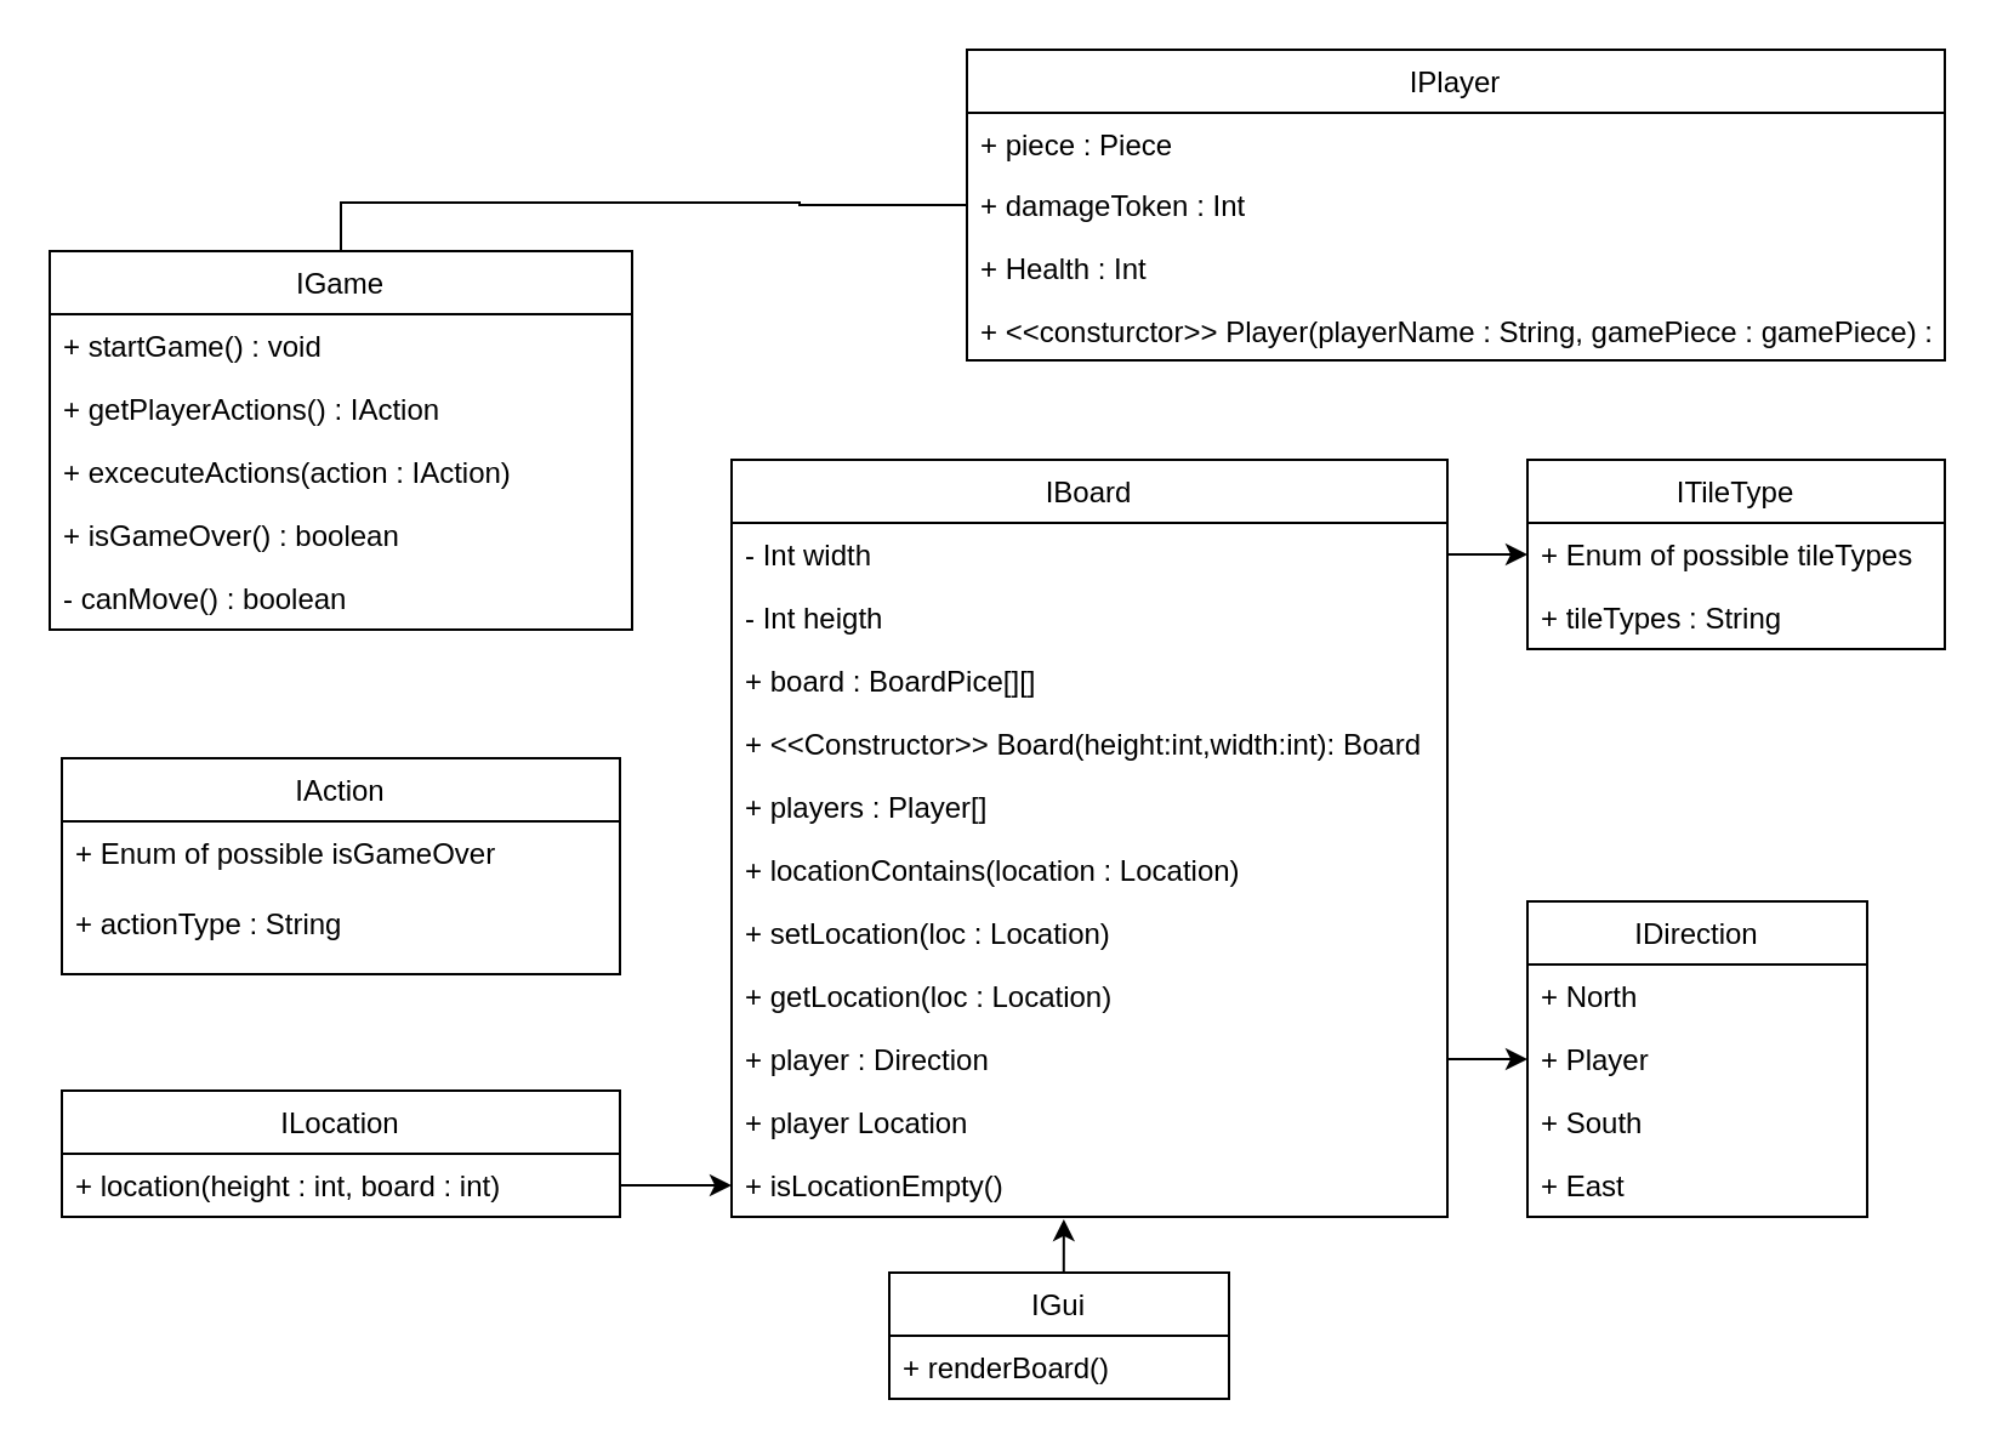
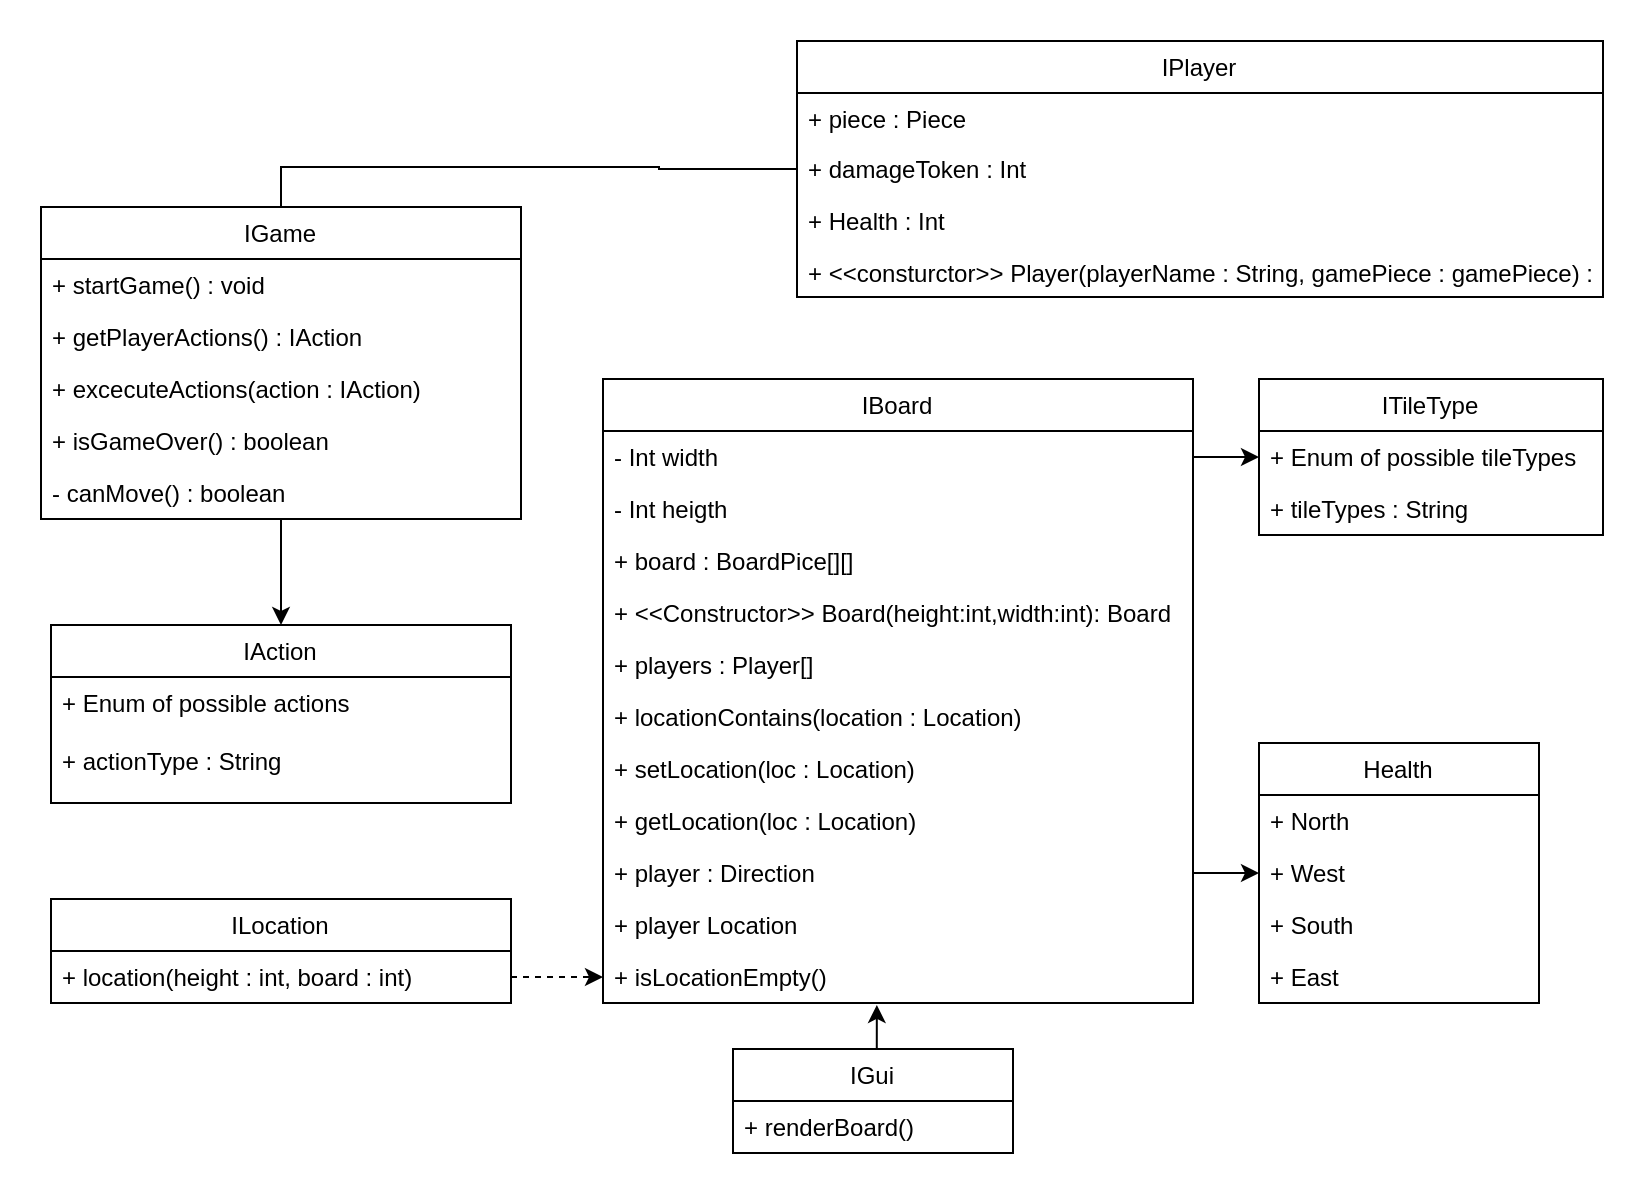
  <mxCell id="0" />
  <mxCell id="1" parent="0" />
+ <mxCell id="2" style="edgeStyle=orthogonalEdgeStyle;rounded=0;orthogonalLoop=1;jettySize=auto;html=1;exitX=0.5;exitY=1;exitDx=0;exitDy=0;entryX=0.5;entryY=0;entryDx=0;entryDy=0;" edge="1" parent="1" source="4" target="40"><mxGeometry relative="1" as="geometry" /></mxCell>
  <mxCell id="3" style="edgeStyle=orthogonalEdgeStyle;rounded=0;orthogonalLoop=1;jettySize=auto;html=1;exitX=0.5;exitY=0;exitDx=0;exitDy=0;entryX=0;entryY=0.5;entryDx=0;entryDy=0;endArrow=none;" edge="1" parent="1" source="4" target="24"><mxGeometry relative="1" as="geometry" /></mxCell>
  <mxCell id="4" value="IGame" style="swimlane;fontStyle=0;childLayout=stackLayout;horizontal=1;startSize=26;fillColor=none;horizontalStack=0;resizeParent=1;resizeParentMax=0;resizeLast=0;collapsible=1;marginBottom=0;" vertex="1" parent="1"><mxGeometry x="20" y="103" width="240" height="156" as="geometry" /></mxCell>
  <mxCell id="5" value="+ startGame() : void" style="text;strokeColor=none;fillColor=none;align=left;verticalAlign=top;spacingLeft=4;spacingRight=4;overflow=hidden;rotatable=0;points=[[0,0.5],[1,0.5]];portConstraint=eastwest;" vertex="1" parent="4"><mxGeometry y="26" width="240" height="26" as="geometry" /></mxCell>
  <mxCell id="6" value="+ getPlayerActions() : IAction" style="text;strokeColor=none;fillColor=none;align=left;verticalAlign=top;spacingLeft=4;spacingRight=4;overflow=hidden;rotatable=0;points=[[0,0.5],[1,0.5]];portConstraint=eastwest;" vertex="1" parent="4"><mxGeometry y="52" width="240" height="26" as="geometry" /></mxCell>
  <mxCell id="7" value="+ excecuteActions(action : IAction)" style="text;strokeColor=none;fillColor=none;align=left;verticalAlign=top;spacingLeft=4;spacingRight=4;overflow=hidden;rotatable=0;points=[[0,0.5],[1,0.5]];portConstraint=eastwest;" vertex="1" parent="4"><mxGeometry y="78" width="240" height="26" as="geometry" /></mxCell>
  <mxCell id="8" value="+ isGameOver() : boolean" style="text;strokeColor=none;fillColor=none;align=left;verticalAlign=top;spacingLeft=4;spacingRight=4;overflow=hidden;rotatable=0;points=[[0,0.5],[1,0.5]];portConstraint=eastwest;" vertex="1" parent="4"><mxGeometry y="104" width="240" height="26" as="geometry" /></mxCell>
  <mxCell id="9" value="- canMove() : boolean" style="text;strokeColor=none;fillColor=none;align=left;verticalAlign=top;spacingLeft=4;spacingRight=4;overflow=hidden;rotatable=0;points=[[0,0.5],[1,0.5]];portConstraint=eastwest;" vertex="1" parent="4"><mxGeometry y="130" width="240" height="26" as="geometry" /></mxCell>
  <mxCell id="10" value="IBoard" style="swimlane;fontStyle=0;childLayout=stackLayout;horizontal=1;startSize=26;fillColor=none;horizontalStack=0;resizeParent=1;resizeParentMax=0;resizeLast=0;collapsible=1;marginBottom=0;" vertex="1" parent="1"><mxGeometry x="301" y="189" width="295" height="312" as="geometry" /></mxCell>
  <mxCell id="11" value="- Int width" style="text;strokeColor=none;fillColor=none;align=left;verticalAlign=top;spacingLeft=4;spacingRight=4;overflow=hidden;rotatable=0;points=[[0,0.5],[1,0.5]];portConstraint=eastwest;" vertex="1" parent="10"><mxGeometry y="26" width="295" height="26" as="geometry" /></mxCell>
  <mxCell id="12" value="- Int heigth" style="text;strokeColor=none;fillColor=none;align=left;verticalAlign=top;spacingLeft=4;spacingRight=4;overflow=hidden;rotatable=0;points=[[0,0.5],[1,0.5]];portConstraint=eastwest;" vertex="1" parent="10"><mxGeometry y="52" width="295" height="26" as="geometry" /></mxCell>
  <mxCell id="13" value="+ board : BoardPice[][]&#10;" style="text;strokeColor=none;fillColor=none;align=left;verticalAlign=top;spacingLeft=4;spacingRight=4;overflow=hidden;rotatable=0;points=[[0,0.5],[1,0.5]];portConstraint=eastwest;" vertex="1" parent="10"><mxGeometry y="78" width="295" height="26" as="geometry" /></mxCell>
  <mxCell id="14" value="+ &lt;&lt;Constructor&gt;&gt; Board(height:int,width:int): Board" style="text;strokeColor=none;fillColor=none;align=left;verticalAlign=top;spacingLeft=4;spacingRight=4;overflow=hidden;rotatable=0;points=[[0,0.5],[1,0.5]];portConstraint=eastwest;" vertex="1" parent="10"><mxGeometry y="104" width="295" height="26" as="geometry" /></mxCell>
  <mxCell id="15" value="+ players : Player[]&#10;" style="text;strokeColor=none;fillColor=none;align=left;verticalAlign=top;spacingLeft=4;spacingRight=4;overflow=hidden;rotatable=0;points=[[0,0.5],[1,0.5]];portConstraint=eastwest;" vertex="1" parent="10"><mxGeometry y="130" width="295" height="26" as="geometry" /></mxCell>
  <mxCell id="16" value="+ locationContains(location : Location)" style="text;strokeColor=none;fillColor=none;align=left;verticalAlign=top;spacingLeft=4;spacingRight=4;overflow=hidden;rotatable=0;points=[[0,0.5],[1,0.5]];portConstraint=eastwest;" vertex="1" parent="10"><mxGeometry y="156" width="295" height="26" as="geometry" /></mxCell>
  <mxCell id="17" value="+ setLocation(loc : Location)" style="text;strokeColor=none;fillColor=none;align=left;verticalAlign=top;spacingLeft=4;spacingRight=4;overflow=hidden;rotatable=0;points=[[0,0.5],[1,0.5]];portConstraint=eastwest;" vertex="1" parent="10"><mxGeometry y="182" width="295" height="26" as="geometry" /></mxCell>
  <mxCell id="18" value="+ getLocation(loc : Location)" style="text;strokeColor=none;fillColor=none;align=left;verticalAlign=top;spacingLeft=4;spacingRight=4;overflow=hidden;rotatable=0;points=[[0,0.5],[1,0.5]];portConstraint=eastwest;" vertex="1" parent="10"><mxGeometry y="208" width="295" height="26" as="geometry" /></mxCell>
  <mxCell id="19" value="+ player : Direction" style="text;strokeColor=none;fillColor=none;align=left;verticalAlign=top;spacingLeft=4;spacingRight=4;overflow=hidden;rotatable=0;points=[[0,0.5],[1,0.5]];portConstraint=eastwest;" vertex="1" parent="10"><mxGeometry y="234" width="295" height="26" as="geometry" /></mxCell>
  <mxCell id="20" value="+ player Location" style="text;strokeColor=none;fillColor=none;align=left;verticalAlign=top;spacingLeft=4;spacingRight=4;overflow=hidden;rotatable=0;points=[[0,0.5],[1,0.5]];portConstraint=eastwest;" vertex="1" parent="10"><mxGeometry y="260" width="295" height="26" as="geometry" /></mxCell>
  <mxCell id="21" value="+ isLocationEmpty()" style="text;strokeColor=none;fillColor=none;align=left;verticalAlign=top;spacingLeft=4;spacingRight=4;overflow=hidden;rotatable=0;points=[[0,0.5],[1,0.5]];portConstraint=eastwest;" vertex="1" parent="10"><mxGeometry y="286" width="295" height="26" as="geometry" /></mxCell>
  <mxCell id="22" value="IPlayer" style="swimlane;fontStyle=0;childLayout=stackLayout;horizontal=1;startSize=26;fillColor=none;horizontalStack=0;resizeParent=1;resizeParentMax=0;resizeLast=0;collapsible=1;marginBottom=0;" vertex="1" parent="1"><mxGeometry x="398" y="20" width="403" height="128" as="geometry" /></mxCell>
  <mxCell id="23" value="+ piece : Piece" style="text;strokeColor=none;fillColor=none;align=left;verticalAlign=top;spacingLeft=4;spacingRight=4;overflow=hidden;rotatable=0;points=[[0,0.5],[1,0.5]];portConstraint=eastwest;" vertex="1" parent="22"><mxGeometry y="26" width="403" height="25" as="geometry" /></mxCell>
  <mxCell id="24" value="+ damageToken : Int" style="text;strokeColor=none;fillColor=none;align=left;verticalAlign=top;spacingLeft=4;spacingRight=4;overflow=hidden;rotatable=0;points=[[0,0.5],[1,0.5]];portConstraint=eastwest;" vertex="1" parent="22"><mxGeometry y="51" width="403" height="26" as="geometry" /></mxCell>
  <mxCell id="25" value="+ Health : Int" style="text;strokeColor=none;fillColor=none;align=left;verticalAlign=top;spacingLeft=4;spacingRight=4;overflow=hidden;rotatable=0;points=[[0,0.5],[1,0.5]];portConstraint=eastwest;" vertex="1" parent="22"><mxGeometry y="77" width="403" height="26" as="geometry" /></mxCell>
  <mxCell id="26" value="+ &lt;&lt;consturctor&gt;&gt; Player(playerName : String, gamePiece : gamePiece) : Piece" style="text;strokeColor=none;fillColor=none;align=left;verticalAlign=top;spacingLeft=4;spacingRight=4;overflow=hidden;rotatable=0;points=[[0,0.5],[1,0.5]];portConstraint=eastwest;" vertex="1" parent="22"><mxGeometry y="103" width="403" height="25" as="geometry" /></mxCell>
  <mxCell id="27" value="ILocation" style="swimlane;fontStyle=0;childLayout=stackLayout;horizontal=1;startSize=26;fillColor=none;horizontalStack=0;resizeParent=1;resizeParentMax=0;resizeLast=0;collapsible=1;marginBottom=0;" vertex="1" parent="1"><mxGeometry x="25" y="449" width="230" height="52" as="geometry" /></mxCell>
  <mxCell id="28" value="+ location(height : int, board : int)" style="text;strokeColor=none;fillColor=none;align=left;verticalAlign=top;spacingLeft=4;spacingRight=4;overflow=hidden;rotatable=0;points=[[0,0.5],[1,0.5]];portConstraint=eastwest;" vertex="1" parent="27"><mxGeometry y="26" width="230" height="26" as="geometry" /></mxCell>
- <mxCell id="29" value="IDirection" style="swimlane;fontStyle=0;childLayout=stackLayout;horizontal=1;startSize=26;fillColor=none;horizontalStack=0;resizeParent=1;resizeParentMax=0;resizeLast=0;collapsible=1;marginBottom=0;" vertex="1" parent="1"><mxGeometry x="629" y="371" width="140" height="130" as="geometry" /></mxCell>
+ <mxCell id="29" value="Health" style="swimlane;fontStyle=0;childLayout=stackLayout;horizontal=1;startSize=26;fillColor=none;horizontalStack=0;resizeParent=1;resizeParentMax=0;resizeLast=0;collapsible=1;marginBottom=0;" vertex="1" parent="1"><mxGeometry x="629" y="371" width="140" height="130" as="geometry" /></mxCell>
  <mxCell id="30" value="+ North" style="text;strokeColor=none;fillColor=none;align=left;verticalAlign=top;spacingLeft=4;spacingRight=4;overflow=hidden;rotatable=0;points=[[0,0.5],[1,0.5]];portConstraint=eastwest;" vertex="1" parent="29"><mxGeometry y="26" width="140" height="26" as="geometry" /></mxCell>
- <mxCell id="31" value="+ Player" style="text;strokeColor=none;fillColor=none;align=left;verticalAlign=top;spacingLeft=4;spacingRight=4;overflow=hidden;rotatable=0;points=[[0,0.5],[1,0.5]];portConstraint=eastwest;" vertex="1" parent="29"><mxGeometry y="52" width="140" height="26" as="geometry" /></mxCell>
+ <mxCell id="31" value="+ West" style="text;strokeColor=none;fillColor=none;align=left;verticalAlign=top;spacingLeft=4;spacingRight=4;overflow=hidden;rotatable=0;points=[[0,0.5],[1,0.5]];portConstraint=eastwest;" vertex="1" parent="29"><mxGeometry y="52" width="140" height="26" as="geometry" /></mxCell>
  <mxCell id="32" value="+ South" style="text;strokeColor=none;fillColor=none;align=left;verticalAlign=top;spacingLeft=4;spacingRight=4;overflow=hidden;rotatable=0;points=[[0,0.5],[1,0.5]];portConstraint=eastwest;" vertex="1" parent="29"><mxGeometry y="78" width="140" height="26" as="geometry" /></mxCell>
  <mxCell id="33" value="+ East" style="text;strokeColor=none;fillColor=none;align=left;verticalAlign=top;spacingLeft=4;spacingRight=4;overflow=hidden;rotatable=0;points=[[0,0.5],[1,0.5]];portConstraint=eastwest;" vertex="1" parent="29"><mxGeometry y="104" width="140" height="26" as="geometry" /></mxCell>
  <mxCell id="34" value="ITileType" style="swimlane;fontStyle=0;childLayout=stackLayout;horizontal=1;startSize=26;fillColor=none;horizontalStack=0;resizeParent=1;resizeParentMax=0;resizeLast=0;collapsible=1;marginBottom=0;" vertex="1" parent="1"><mxGeometry x="629" y="189" width="172" height="78" as="geometry" /></mxCell>
  <mxCell id="35" value="+ Enum of possible tileTypes&#10;" style="text;strokeColor=none;fillColor=none;align=left;verticalAlign=top;spacingLeft=4;spacingRight=4;overflow=hidden;rotatable=0;points=[[0,0.5],[1,0.5]];portConstraint=eastwest;" vertex="1" parent="34"><mxGeometry y="26" width="172" height="26" as="geometry" /></mxCell>
  <mxCell id="36" value="+ tileTypes : String" style="text;strokeColor=none;fillColor=none;align=left;verticalAlign=top;spacingLeft=4;spacingRight=4;overflow=hidden;rotatable=0;points=[[0,0.5],[1,0.5]];portConstraint=eastwest;" vertex="1" parent="34"><mxGeometry y="52" width="172" height="26" as="geometry" /></mxCell>
  <mxCell id="37" style="edgeStyle=orthogonalEdgeStyle;rounded=0;orthogonalLoop=1;jettySize=auto;html=1;exitX=0.5;exitY=0;exitDx=0;exitDy=0;entryX=0.489;entryY=1.038;entryDx=0;entryDy=0;entryPerimeter=0;" edge="1" parent="1" source="38"><mxGeometry relative="1" as="geometry"><mxPoint x="437.92" y="501.988" as="targetPoint" /></mxGeometry></mxCell>
  <mxCell id="38" value="IGui" style="swimlane;fontStyle=0;childLayout=stackLayout;horizontal=1;startSize=26;fillColor=none;horizontalStack=0;resizeParent=1;resizeParentMax=0;resizeLast=0;collapsible=1;marginBottom=0;" vertex="1" parent="1"><mxGeometry x="366" y="524" width="140" height="52" as="geometry" /></mxCell>
  <mxCell id="39" value="+ renderBoard()" style="text;strokeColor=none;fillColor=none;align=left;verticalAlign=top;spacingLeft=4;spacingRight=4;overflow=hidden;rotatable=0;points=[[0,0.5],[1,0.5]];portConstraint=eastwest;" vertex="1" parent="38"><mxGeometry y="26" width="140" height="26" as="geometry" /></mxCell>
  <mxCell id="40" value="IAction" style="swimlane;fontStyle=0;childLayout=stackLayout;horizontal=1;startSize=26;fillColor=none;horizontalStack=0;resizeParent=1;resizeParentMax=0;resizeLast=0;collapsible=1;marginBottom=0;" vertex="1" parent="1"><mxGeometry x="25" y="312" width="230" height="89" as="geometry" /></mxCell>
- <mxCell id="41" value="+ Enum of possible isGameOver &#10;&#10;" style="text;strokeColor=none;fillColor=none;align=left;verticalAlign=top;spacingLeft=4;spacingRight=4;overflow=hidden;rotatable=0;points=[[0,0.5],[1,0.5]];portConstraint=eastwest;" vertex="1" parent="40"><mxGeometry y="26" width="230" height="29" as="geometry" /></mxCell>
+ <mxCell id="41" value="+ Enum of possible actions &#10;&#10;" style="text;strokeColor=none;fillColor=none;align=left;verticalAlign=top;spacingLeft=4;spacingRight=4;overflow=hidden;rotatable=0;points=[[0,0.5],[1,0.5]];portConstraint=eastwest;" vertex="1" parent="40"><mxGeometry y="26" width="230" height="29" as="geometry" /></mxCell>
  <mxCell id="42" value="+ actionType : String" style="text;strokeColor=none;fillColor=none;align=left;verticalAlign=top;spacingLeft=4;spacingRight=4;overflow=hidden;rotatable=0;points=[[0,0.5],[1,0.5]];portConstraint=eastwest;" vertex="1" parent="40"><mxGeometry y="55" width="230" height="34" as="geometry" /></mxCell>
  <mxCell id="43" style="edgeStyle=orthogonalEdgeStyle;rounded=0;orthogonalLoop=1;jettySize=auto;html=1;exitX=1;exitY=0.5;exitDx=0;exitDy=0;entryX=0;entryY=0.5;entryDx=0;entryDy=0;" edge="1" parent="1" source="19" target="31"><mxGeometry relative="1" as="geometry" /></mxCell>
- <mxCell id="44" style="edgeStyle=orthogonalEdgeStyle;rounded=0;orthogonalLoop=1;jettySize=auto;html=1;exitX=1;exitY=0.5;exitDx=0;exitDy=0;entryX=0;entryY=0.5;entryDx=0;entryDy=0;" edge="1" parent="1" source="28" target="21"><mxGeometry relative="1" as="geometry" /></mxCell>
+ <mxCell id="44" style="edgeStyle=orthogonalEdgeStyle;rounded=0;orthogonalLoop=1;jettySize=auto;html=1;exitX=1;exitY=0.5;exitDx=0;exitDy=0;entryX=0;entryY=0.5;entryDx=0;entryDy=0;dashed=1;" edge="1" parent="1" source="28" target="21"><mxGeometry relative="1" as="geometry" /></mxCell>
  <mxCell id="45" style="edgeStyle=orthogonalEdgeStyle;rounded=0;orthogonalLoop=1;jettySize=auto;html=1;exitX=1;exitY=0.5;exitDx=0;exitDy=0;" edge="1" parent="1" source="11" target="35"><mxGeometry relative="1" as="geometry" /></mxCell>
